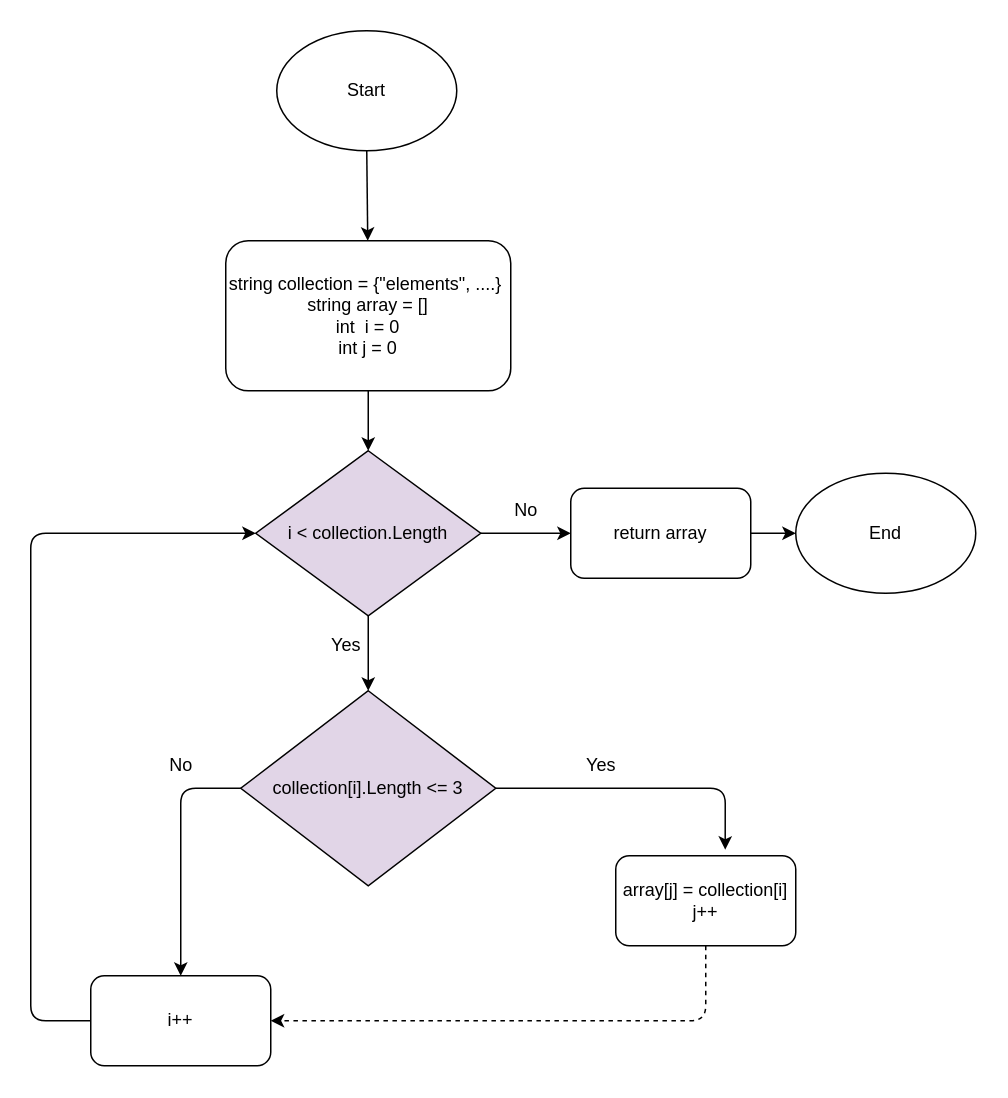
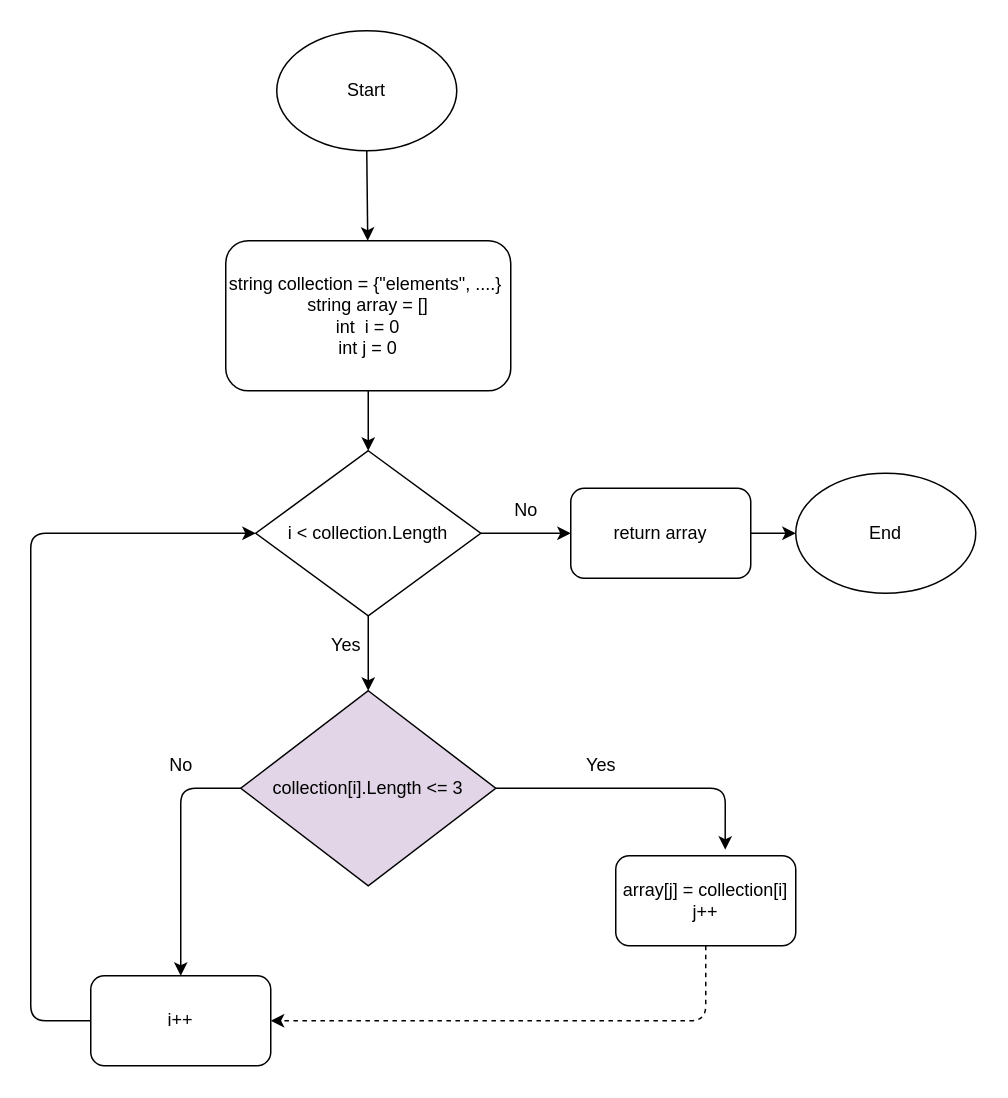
  <mxCell id="0" />
  <mxCell id="1" parent="0" />
  <mxCell id="2" value="" style="edgeStyle=none;html=1;" edge="1" parent="1" source="3" target="5"><mxGeometry relative="1" as="geometry" /></mxCell>
  <mxCell id="3" value="Start" style="ellipse;whiteSpace=wrap;html=1;" vertex="1" parent="1"><mxGeometry x="184" width="120" height="80" as="geometry" y="20" /></mxCell>
  <mxCell id="4" value="" style="edgeStyle=none;html=1;" edge="1" parent="1" source="5" target="8"><mxGeometry relative="1" as="geometry" /></mxCell>
  <mxCell id="5" value="string collection = {&quot;elements&quot;, ....}&amp;nbsp;&lt;br&gt;string array = []&lt;br&gt;int&amp;nbsp; i = 0&lt;br&gt;int j = 0" style="rounded=1;whiteSpace=wrap;html=1;" vertex="1" parent="1"><mxGeometry x="150" y="160" width="190" height="100" as="geometry" /></mxCell>
  <mxCell id="6" value="" style="edgeStyle=none;html=1;" edge="1" parent="1" source="8" target="10"><mxGeometry relative="1" as="geometry" /></mxCell>
  <mxCell id="7" value="" style="edgeStyle=none;html=1;" edge="1" parent="1" source="8"><mxGeometry relative="1" as="geometry"><mxPoint x="245" y="460" as="targetPoint" /></mxGeometry></mxCell>
- <mxCell id="8" value="i &amp;lt; collection.Length" style="rhombus;whiteSpace=wrap;html=1;fillColor=#e1d5e7;" vertex="1" parent="1"><mxGeometry x="170" y="300" width="150" height="110" as="geometry" /></mxCell>
+ <mxCell id="8" value="i &amp;lt; collection.Length" style="rhombus;whiteSpace=wrap;html=1;" vertex="1" parent="1"><mxGeometry x="170" y="300" width="150" height="110" as="geometry" /></mxCell>
  <mxCell id="9" value="" style="edgeStyle=none;html=1;" edge="1" parent="1" source="10" target="11"><mxGeometry relative="1" as="geometry" /></mxCell>
  <mxCell id="10" value="return array" style="rounded=1;whiteSpace=wrap;html=1;" vertex="1" parent="1"><mxGeometry x="380" y="325" width="120" height="60" as="geometry" /></mxCell>
  <mxCell id="11" value="End" style="ellipse;whiteSpace=wrap;html=1;" vertex="1" parent="1"><mxGeometry x="530" y="315" width="120" height="80" as="geometry" /></mxCell>
  <mxCell id="12" value="No" style="text;html=1;align=center;verticalAlign=middle;resizable=0;points=[];autosize=1;strokeColor=none;fillColor=none;" vertex="1" parent="1"><mxGeometry x="335" y="330" width="30" height="20" as="geometry" /></mxCell>
  <mxCell id="13" value="Yes" style="text;html=1;align=center;verticalAlign=middle;resizable=0;points=[];autosize=1;strokeColor=none;fillColor=none;" vertex="1" parent="1"><mxGeometry x="210" y="420" width="40" height="20" as="geometry" /></mxCell>
  <mxCell id="14" style="edgeStyle=none;html=1;entryX=0.608;entryY=-0.067;entryDx=0;entryDy=0;entryPerimeter=0;" edge="1" parent="1" source="16" target="18"><mxGeometry relative="1" as="geometry"><Array as="points"><mxPoint x="483" y="525" /></Array></mxGeometry></mxCell>
  <mxCell id="15" style="edgeStyle=none;html=1;entryX=0.5;entryY=0;entryDx=0;entryDy=0;" edge="1" parent="1" source="16" target="21"><mxGeometry relative="1" as="geometry"><Array as="points"><mxPoint x="120" y="525" /></Array></mxGeometry></mxCell>
  <mxCell id="16" value="collection[i].Length &amp;lt;= 3" style="rhombus;whiteSpace=wrap;html=1;fillColor=#e1d5e7;" vertex="1" parent="1"><mxGeometry x="160" y="460" width="170" height="130" as="geometry" /></mxCell>
  <mxCell id="17" style="edgeStyle=none;html=1;entryX=1;entryY=0.5;entryDx=0;entryDy=0;dashed=1;" edge="1" parent="1" source="18" target="21"><mxGeometry relative="1" as="geometry"><Array as="points"><mxPoint x="470" y="680" /></Array></mxGeometry></mxCell>
  <mxCell id="18" value="array[j] = collection[i]&lt;br&gt;j++" style="rounded=1;whiteSpace=wrap;html=1;" vertex="1" parent="1"><mxGeometry x="410" y="570" width="120" height="60" as="geometry" /></mxCell>
  <mxCell id="19" value="Yes" style="text;html=1;align=center;verticalAlign=middle;resizable=0;points=[];autosize=1;strokeColor=none;fillColor=none;" vertex="1" parent="1"><mxGeometry x="380" y="500" width="40" height="20" as="geometry" /></mxCell>
  <mxCell id="20" style="edgeStyle=none;html=1;entryX=0;entryY=0.5;entryDx=0;entryDy=0;exitX=0;exitY=0.5;exitDx=0;exitDy=0;" edge="1" parent="1" source="21" target="8"><mxGeometry relative="1" as="geometry"><Array as="points"><mxPoint x="20" y="680" /><mxPoint x="20" y="355" /></Array></mxGeometry></mxCell>
  <mxCell id="21" value="i++" style="rounded=1;whiteSpace=wrap;html=1;" vertex="1" parent="1"><mxGeometry x="60" y="650" width="120" height="60" as="geometry" /></mxCell>
  <mxCell id="22" value="No" style="text;html=1;align=center;verticalAlign=middle;resizable=0;points=[];autosize=1;strokeColor=none;fillColor=none;" vertex="1" parent="1"><mxGeometry x="105" y="500" width="30" height="20" as="geometry" /></mxCell>
